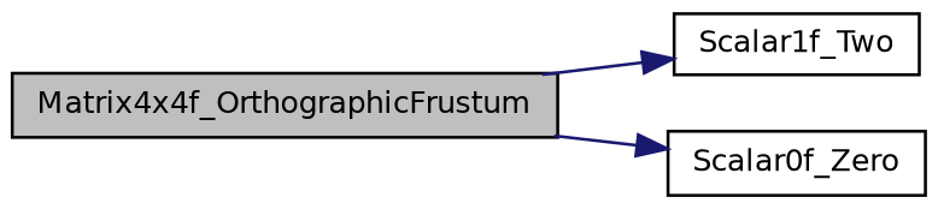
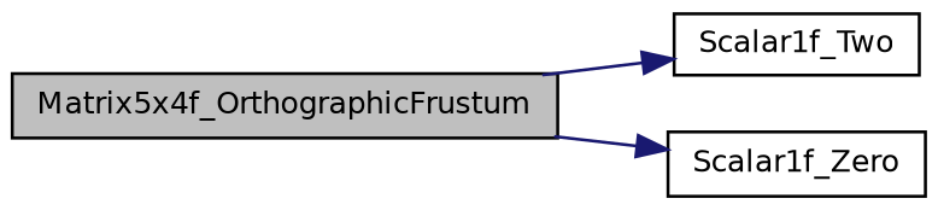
  digraph {
    rankdir=LR
    node [color=black fillcolor=white fontname=Helvetica fontsize=10 shape=record style=filled]
    edge [color=midnightblue fontname=Helvetica fontsize=10 labelfontname=Helvetica labelfontsize=10 style=solid]
-   n1 [fillcolor=grey75 fontcolor=black height=0.2 label=Matrix4x4f_OrthographicFrustum width=0.4]
+   n1 [fillcolor=grey75 fontcolor=black height=0.2 label=Matrix5x4f_OrthographicFrustum width=0.4]
    n2 [height=0.2 label=Scalar1f_Two width=0.4]
-   n3 [height=0.2 label=Scalar0f_Zero width=0.4]
+   n3 [height=0.2 label=Scalar1f_Zero width=0.4]
    n1 -> n2
    n1 -> n3
  }
